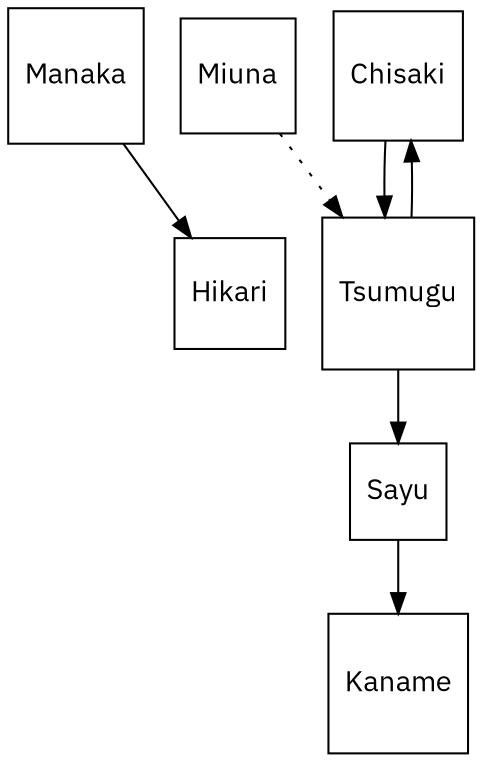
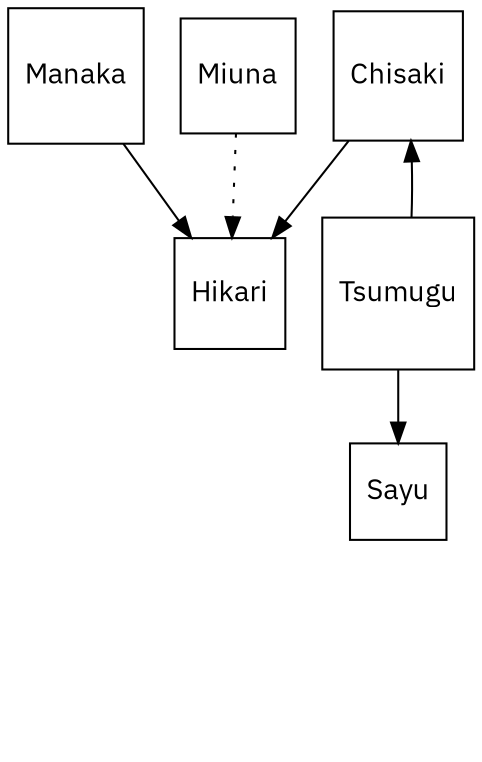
  digraph {
    fontname="IBM Plex Sans"
    node [fontname="IBM Plex Sans" shape=square]
    edge [fontname="IBM Plex Sans"]
    Manaka
    Hikari
    Chisaki
    Tsumugu
    Sayu
-   Kaname
    Miuna
    Manaka -> Hikari
-   Chisaki -> Tsumugu
+   Chisaki -> Hikari
    Tsumugu -> Chisaki
    Tsumugu -> Sayu
-   Sayu -> Kaname
-   Miuna -> Tsumugu [style=dotted]
+   Miuna -> Hikari [style=dotted]
  }
